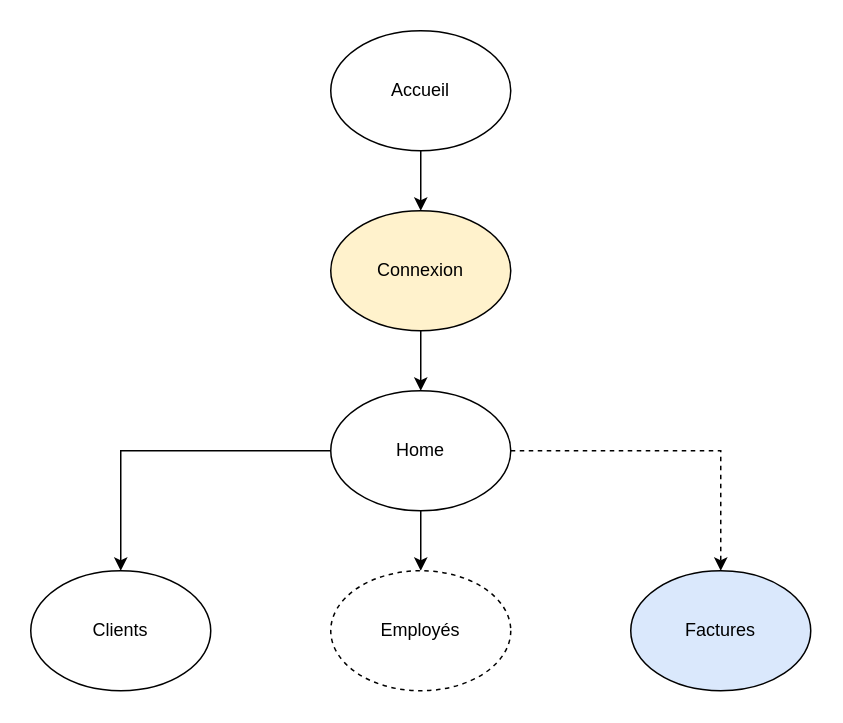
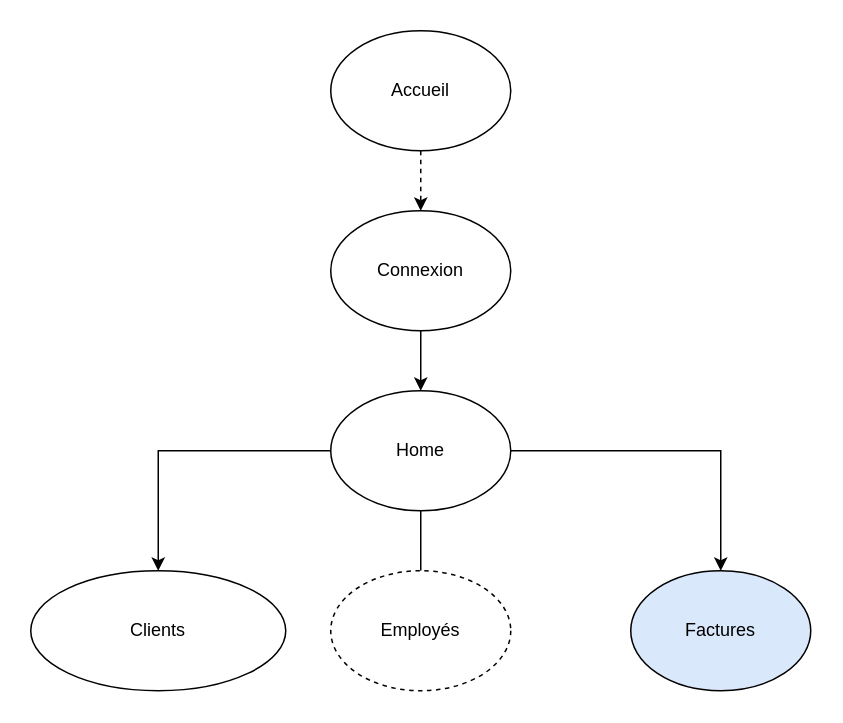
  <mxCell id="0" />
  <mxCell id="1" parent="0" />
- <mxCell id="2" style="edgeStyle=orthogonalEdgeStyle;rounded=0;orthogonalLoop=1;jettySize=auto;html=1;exitX=0.5;exitY=1;exitDx=0;exitDy=0;entryX=0.5;entryY=0;entryDx=0;entryDy=0;" edge="1" parent="1" source="3" target="5"><mxGeometry relative="1" as="geometry" /></mxCell>
+ <mxCell id="2" style="edgeStyle=orthogonalEdgeStyle;rounded=0;orthogonalLoop=1;jettySize=auto;html=1;exitX=0.5;exitY=1;exitDx=0;exitDy=0;entryX=0.5;entryY=0;entryDx=0;entryDy=0;dashed=1;" edge="1" parent="1" source="3" target="5"><mxGeometry relative="1" as="geometry" /></mxCell>
  <mxCell id="3" value="Accueil" style="ellipse;whiteSpace=wrap;html=1;" vertex="1" parent="1"><mxGeometry x="220" y="20" width="120" height="80" as="geometry" /></mxCell>
  <mxCell id="4" style="edgeStyle=orthogonalEdgeStyle;rounded=0;orthogonalLoop=1;jettySize=auto;html=1;exitX=0.5;exitY=1;exitDx=0;exitDy=0;entryX=0.5;entryY=0;entryDx=0;entryDy=0;" edge="1" parent="1" source="5" target="9"><mxGeometry relative="1" as="geometry" /></mxCell>
- <mxCell id="5" value="Connexion" style="ellipse;whiteSpace=wrap;html=1;fillColor=#fff2cc;" vertex="1" parent="1"><mxGeometry x="220" y="140" width="120" height="80" as="geometry" /></mxCell>
- <mxCell id="6" value="" style="edgeStyle=orthogonalEdgeStyle;rounded=0;orthogonalLoop=1;jettySize=auto;html=1;dashed=1;" edge="1" parent="1" source="9" target="12"><mxGeometry relative="1" as="geometry" /></mxCell>
+ <mxCell id="5" value="Connexion" style="ellipse;whiteSpace=wrap;html=1;" vertex="1" parent="1"><mxGeometry x="220" y="140" width="120" height="80" as="geometry" /></mxCell>
+ <mxCell id="6" value="" style="edgeStyle=orthogonalEdgeStyle;rounded=0;orthogonalLoop=1;jettySize=auto;html=1;" edge="1" parent="1" source="9" target="12"><mxGeometry relative="1" as="geometry" /></mxCell>
  <mxCell id="7" value="" style="edgeStyle=orthogonalEdgeStyle;rounded=0;orthogonalLoop=1;jettySize=auto;html=1;" edge="1" parent="1" source="9" target="11"><mxGeometry relative="1" as="geometry" /></mxCell>
- <mxCell id="8" value="" style="edgeStyle=orthogonalEdgeStyle;rounded=0;orthogonalLoop=1;jettySize=auto;html=1;" edge="1" parent="1" source="9" target="10"><mxGeometry relative="1" as="geometry" /></mxCell>
+ <mxCell id="8" value="" style="edgeStyle=orthogonalEdgeStyle;rounded=0;orthogonalLoop=1;jettySize=auto;html=1;endArrow=none;" edge="1" parent="1" source="9" target="10"><mxGeometry relative="1" as="geometry" /></mxCell>
  <mxCell id="9" value="Home" style="ellipse;whiteSpace=wrap;html=1;" vertex="1" parent="1"><mxGeometry x="220" y="260" width="120" height="80" as="geometry" /></mxCell>
  <mxCell id="10" value="Employés" style="ellipse;whiteSpace=wrap;html=1;dashed=1;" vertex="1" parent="1"><mxGeometry x="220" y="380" width="120" height="80" as="geometry" /></mxCell>
- <mxCell id="11" value="Clients" style="ellipse;whiteSpace=wrap;html=1;" vertex="1" parent="1"><mxGeometry x="20" y="380" width="120" height="80" as="geometry" /></mxCell>
+ <mxCell id="11" value="Clients" style="ellipse;whiteSpace=wrap;html=1;" vertex="1" parent="1"><mxGeometry x="20" y="380" width="170" height="80" as="geometry" /></mxCell>
  <mxCell id="12" value="Factures" style="ellipse;whiteSpace=wrap;html=1;fillColor=#dae8fc;" vertex="1" parent="1"><mxGeometry x="420" y="380" width="120" height="80" as="geometry" /></mxCell>
